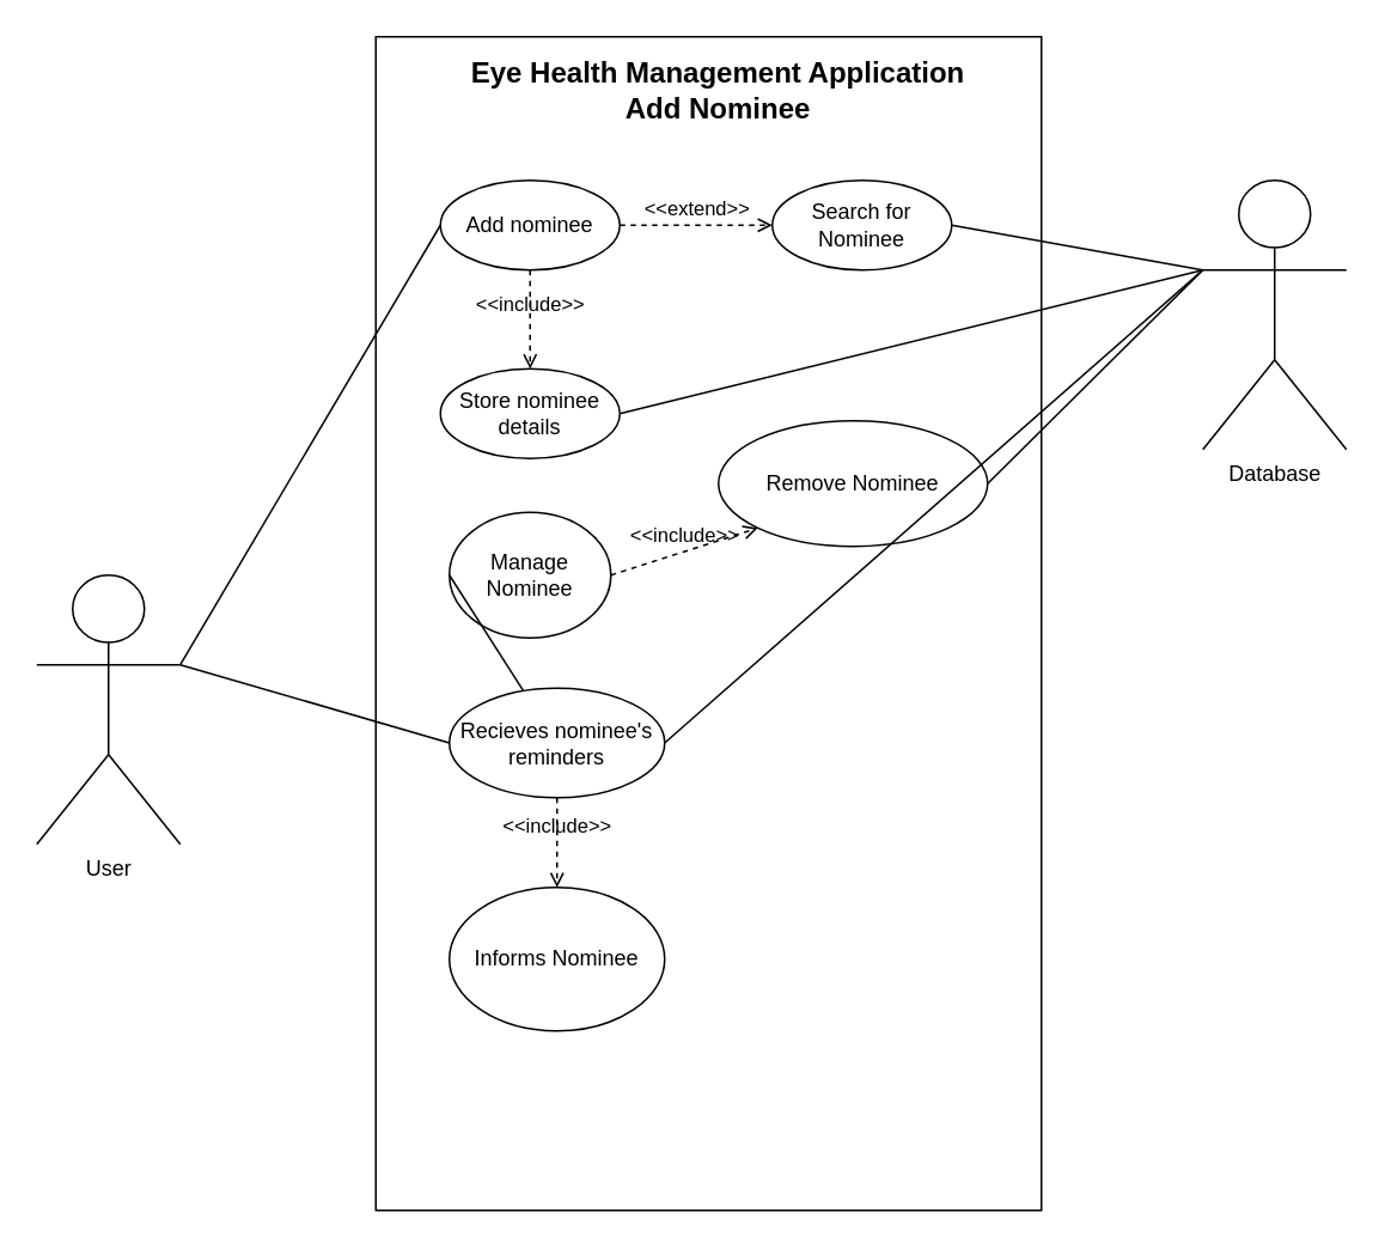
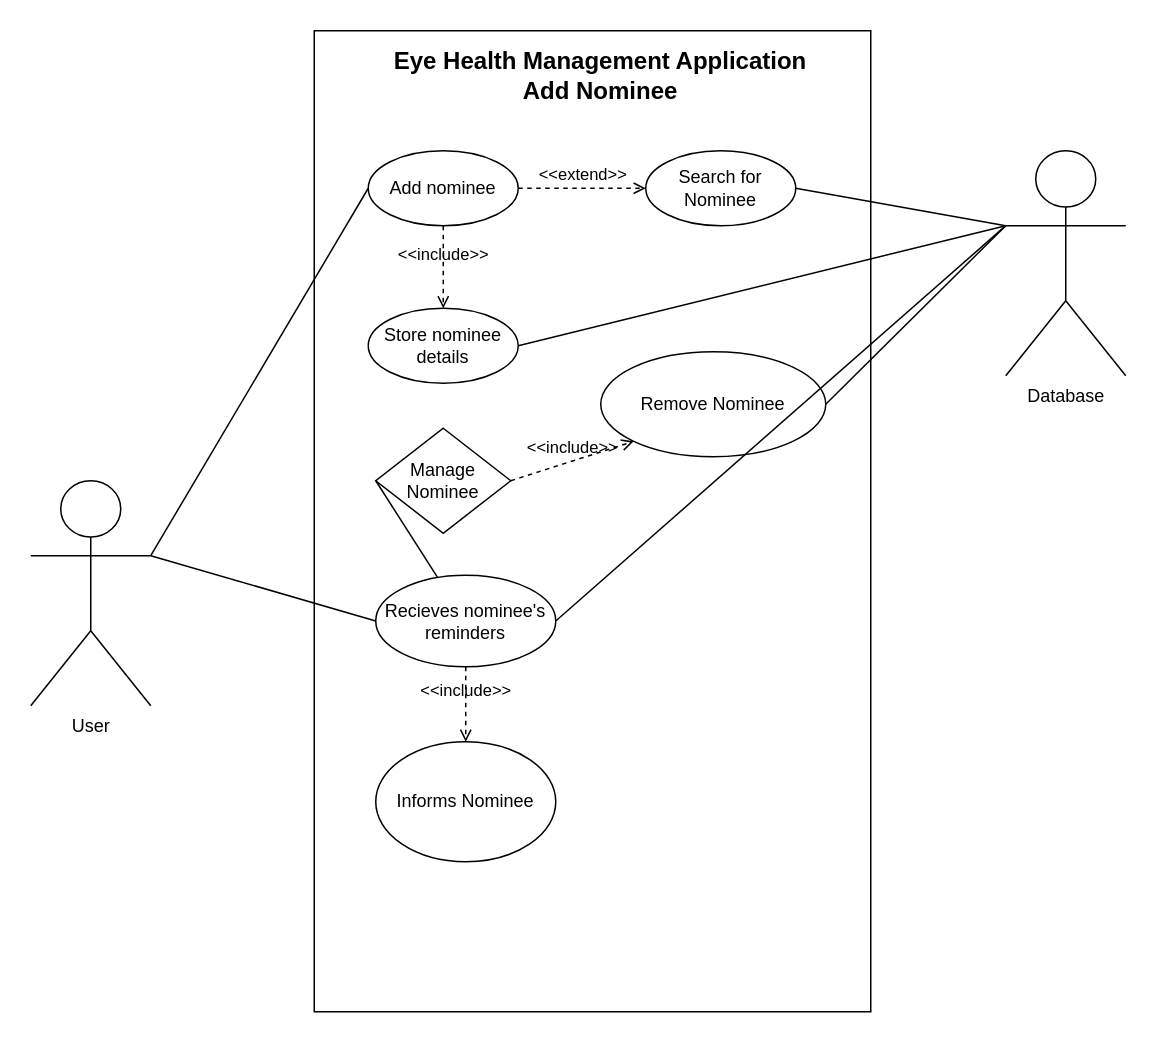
  <mxCell id="0" />
  <mxCell id="1" parent="0" />
  <mxCell id="2" value="User" style="shape=umlActor;verticalLabelPosition=bottom;verticalAlign=top;html=1;outlineConnect=0;" parent="1" vertex="1"><mxGeometry x="20" y="320" width="80" height="150" as="geometry" /></mxCell>
  <mxCell id="3" value="" style="rounded=0;whiteSpace=wrap;html=1;" parent="1" vertex="1"><mxGeometry x="209" y="20" width="371" height="654" as="geometry" /></mxCell>
  <mxCell id="4" value="&lt;font style=&quot;font-size: 16px;&quot;&gt;&lt;b&gt;Eye Health Management Application Add Nominee&lt;br&gt;&lt;/b&gt;&lt;/font&gt;" style="text;html=1;strokeColor=none;fillColor=none;align=center;verticalAlign=middle;whiteSpace=wrap;rounded=0;" parent="1" vertex="1"><mxGeometry x="260" y="30" width="280" height="40" as="geometry" /></mxCell>
  <mxCell id="5" value="Add nominee" style="ellipse;whiteSpace=wrap;html=1;" parent="1" vertex="1"><mxGeometry x="245" y="100" width="100" height="50" as="geometry" /></mxCell>
  <mxCell id="6" value="Store nominee details" style="ellipse;whiteSpace=wrap;html=1;" parent="1" vertex="1"><mxGeometry x="245" y="205" width="100" height="50" as="geometry" /></mxCell>
- <mxCell id="7" value="Manage Nominee" style="ellipse;whiteSpace=wrap;html=1;" parent="1" vertex="1"><mxGeometry x="250" y="285" width="90" height="70" as="geometry" /></mxCell>
+ <mxCell id="7" value="Manage Nominee" style="rhombus;whiteSpace=wrap;html=1;" parent="1" vertex="1"><mxGeometry x="250" y="285" width="90" height="70" as="geometry" /></mxCell>
  <mxCell id="8" value="&amp;lt;&amp;lt;include&amp;gt;&amp;gt;" style="html=1;verticalAlign=bottom;labelBackgroundColor=none;endArrow=open;endFill=0;dashed=1;rounded=0;exitX=0.5;exitY=1;exitDx=0;exitDy=0;" parent="1" source="5" target="6" edge="1"><mxGeometry width="160" relative="1" as="geometry"><mxPoint x="275" y="115" as="sourcePoint" /><mxPoint x="435" y="115" as="targetPoint" /></mxGeometry></mxCell>
  <mxCell id="9" value="" style="endArrow=none;html=1;rounded=0;exitX=1;exitY=0.333;exitDx=0;exitDy=0;exitPerimeter=0;entryX=0;entryY=0.5;entryDx=0;entryDy=0;" parent="1" source="2" target="5" edge="1"><mxGeometry width="50" height="50" relative="1" as="geometry"><mxPoint x="170" y="500" as="sourcePoint" /><mxPoint x="220" y="450" as="targetPoint" /></mxGeometry></mxCell>
  <mxCell id="10" value="Database" style="shape=umlActor;verticalLabelPosition=bottom;verticalAlign=top;html=1;outlineConnect=0;" parent="1" vertex="1"><mxGeometry x="670" y="100" width="80" height="150" as="geometry" /></mxCell>
  <mxCell id="11" value="" style="endArrow=none;html=1;rounded=0;exitX=0;exitY=0.5;exitDx=0;exitDy=0;" parent="1" source="7" target="19" edge="1"><mxGeometry width="50" height="50" relative="1" as="geometry"><mxPoint x="110" y="590" as="sourcePoint" /><mxPoint x="160" y="540" as="targetPoint" /></mxGeometry></mxCell>
  <mxCell id="12" value="Search for Nominee" style="ellipse;whiteSpace=wrap;html=1;" parent="1" vertex="1"><mxGeometry x="430" y="100" width="100" height="50" as="geometry" /></mxCell>
  <mxCell id="13" value="&amp;lt;&amp;lt;extend&amp;gt;&amp;gt;" style="html=1;verticalAlign=bottom;labelBackgroundColor=none;endArrow=open;endFill=0;dashed=1;rounded=0;exitX=1;exitY=0.5;exitDx=0;exitDy=0;entryX=0;entryY=0.5;entryDx=0;entryDy=0;" parent="1" source="5" target="12" edge="1"><mxGeometry width="160" relative="1" as="geometry"><mxPoint x="380" y="124" as="sourcePoint" /><mxPoint x="540" y="124" as="targetPoint" /></mxGeometry></mxCell>
  <mxCell id="14" value="" style="endArrow=none;html=1;rounded=0;entryX=0;entryY=0.333;entryDx=0;entryDy=0;entryPerimeter=0;exitX=1;exitY=0.5;exitDx=0;exitDy=0;" parent="1" source="6" target="10" edge="1"><mxGeometry width="50" height="50" relative="1" as="geometry"><mxPoint x="520" y="274" as="sourcePoint" /><mxPoint x="570" y="224" as="targetPoint" /></mxGeometry></mxCell>
  <mxCell id="15" value="" style="endArrow=none;html=1;rounded=0;exitX=1;exitY=0.5;exitDx=0;exitDy=0;entryX=0;entryY=0.333;entryDx=0;entryDy=0;entryPerimeter=0;" parent="1" source="12" target="10" edge="1"><mxGeometry width="50" height="50" relative="1" as="geometry"><mxPoint x="630" y="204" as="sourcePoint" /><mxPoint x="670" y="154" as="targetPoint" /></mxGeometry></mxCell>
  <mxCell id="16" value="Remove Nominee" style="ellipse;whiteSpace=wrap;html=1;" parent="1" vertex="1"><mxGeometry x="400" y="234" width="150" height="70" as="geometry" /></mxCell>
  <mxCell id="17" value="&amp;lt;&amp;lt;include&amp;gt;&amp;gt;" style="html=1;verticalAlign=bottom;labelBackgroundColor=none;endArrow=open;endFill=0;dashed=1;rounded=0;exitX=1;exitY=0.5;exitDx=0;exitDy=0;entryX=0;entryY=1;entryDx=0;entryDy=0;" parent="1" source="7" target="16" edge="1"><mxGeometry width="160" relative="1" as="geometry"><mxPoint x="360" y="404" as="sourcePoint" /><mxPoint x="520" y="404" as="targetPoint" /></mxGeometry></mxCell>
  <mxCell id="18" value="" style="endArrow=none;html=1;rounded=0;entryX=0;entryY=0.333;entryDx=0;entryDy=0;entryPerimeter=0;exitX=1;exitY=0.5;exitDx=0;exitDy=0;" parent="1" source="16" target="10" edge="1"><mxGeometry width="50" height="50" relative="1" as="geometry"><mxPoint x="290" y="474" as="sourcePoint" /><mxPoint x="660" y="154" as="targetPoint" /></mxGeometry></mxCell>
  <mxCell id="19" value="Recieves nominee's reminders" style="ellipse;whiteSpace=wrap;html=1;" parent="1" vertex="1"><mxGeometry x="250" y="383" width="120" height="61" as="geometry" /></mxCell>
  <mxCell id="20" value="" style="endArrow=none;html=1;rounded=0;exitX=1;exitY=0.333;exitDx=0;exitDy=0;exitPerimeter=0;entryX=0;entryY=0.5;entryDx=0;entryDy=0;" parent="1" source="2" target="19" edge="1"><mxGeometry width="50" height="50" relative="1" as="geometry"><mxPoint x="160" y="524" as="sourcePoint" /><mxPoint x="210" y="474" as="targetPoint" /></mxGeometry></mxCell>
  <mxCell id="21" value="" style="endArrow=none;html=1;rounded=0;entryX=0;entryY=0.333;entryDx=0;entryDy=0;entryPerimeter=0;exitX=1;exitY=0.5;exitDx=0;exitDy=0;" parent="1" source="19" target="10" edge="1"><mxGeometry width="50" height="50" relative="1" as="geometry"><mxPoint x="440" y="484" as="sourcePoint" /><mxPoint x="490" y="434" as="targetPoint" /></mxGeometry></mxCell>
  <mxCell id="22" value="Informs Nominee" style="ellipse;whiteSpace=wrap;html=1;" parent="1" vertex="1"><mxGeometry x="250" y="494" width="120" height="80" as="geometry" /></mxCell>
  <mxCell id="23" value="&amp;lt;&amp;lt;include&amp;gt;&amp;gt;" style="html=1;verticalAlign=bottom;labelBackgroundColor=none;endArrow=open;endFill=0;dashed=1;rounded=0;exitX=0.5;exitY=1;exitDx=0;exitDy=0;entryX=0.5;entryY=0;entryDx=0;entryDy=0;" parent="1" source="19" target="22" edge="1"><mxGeometry width="160" relative="1" as="geometry"><mxPoint x="180" y="494" as="sourcePoint" /><mxPoint x="340" y="494" as="targetPoint" /></mxGeometry></mxCell>
